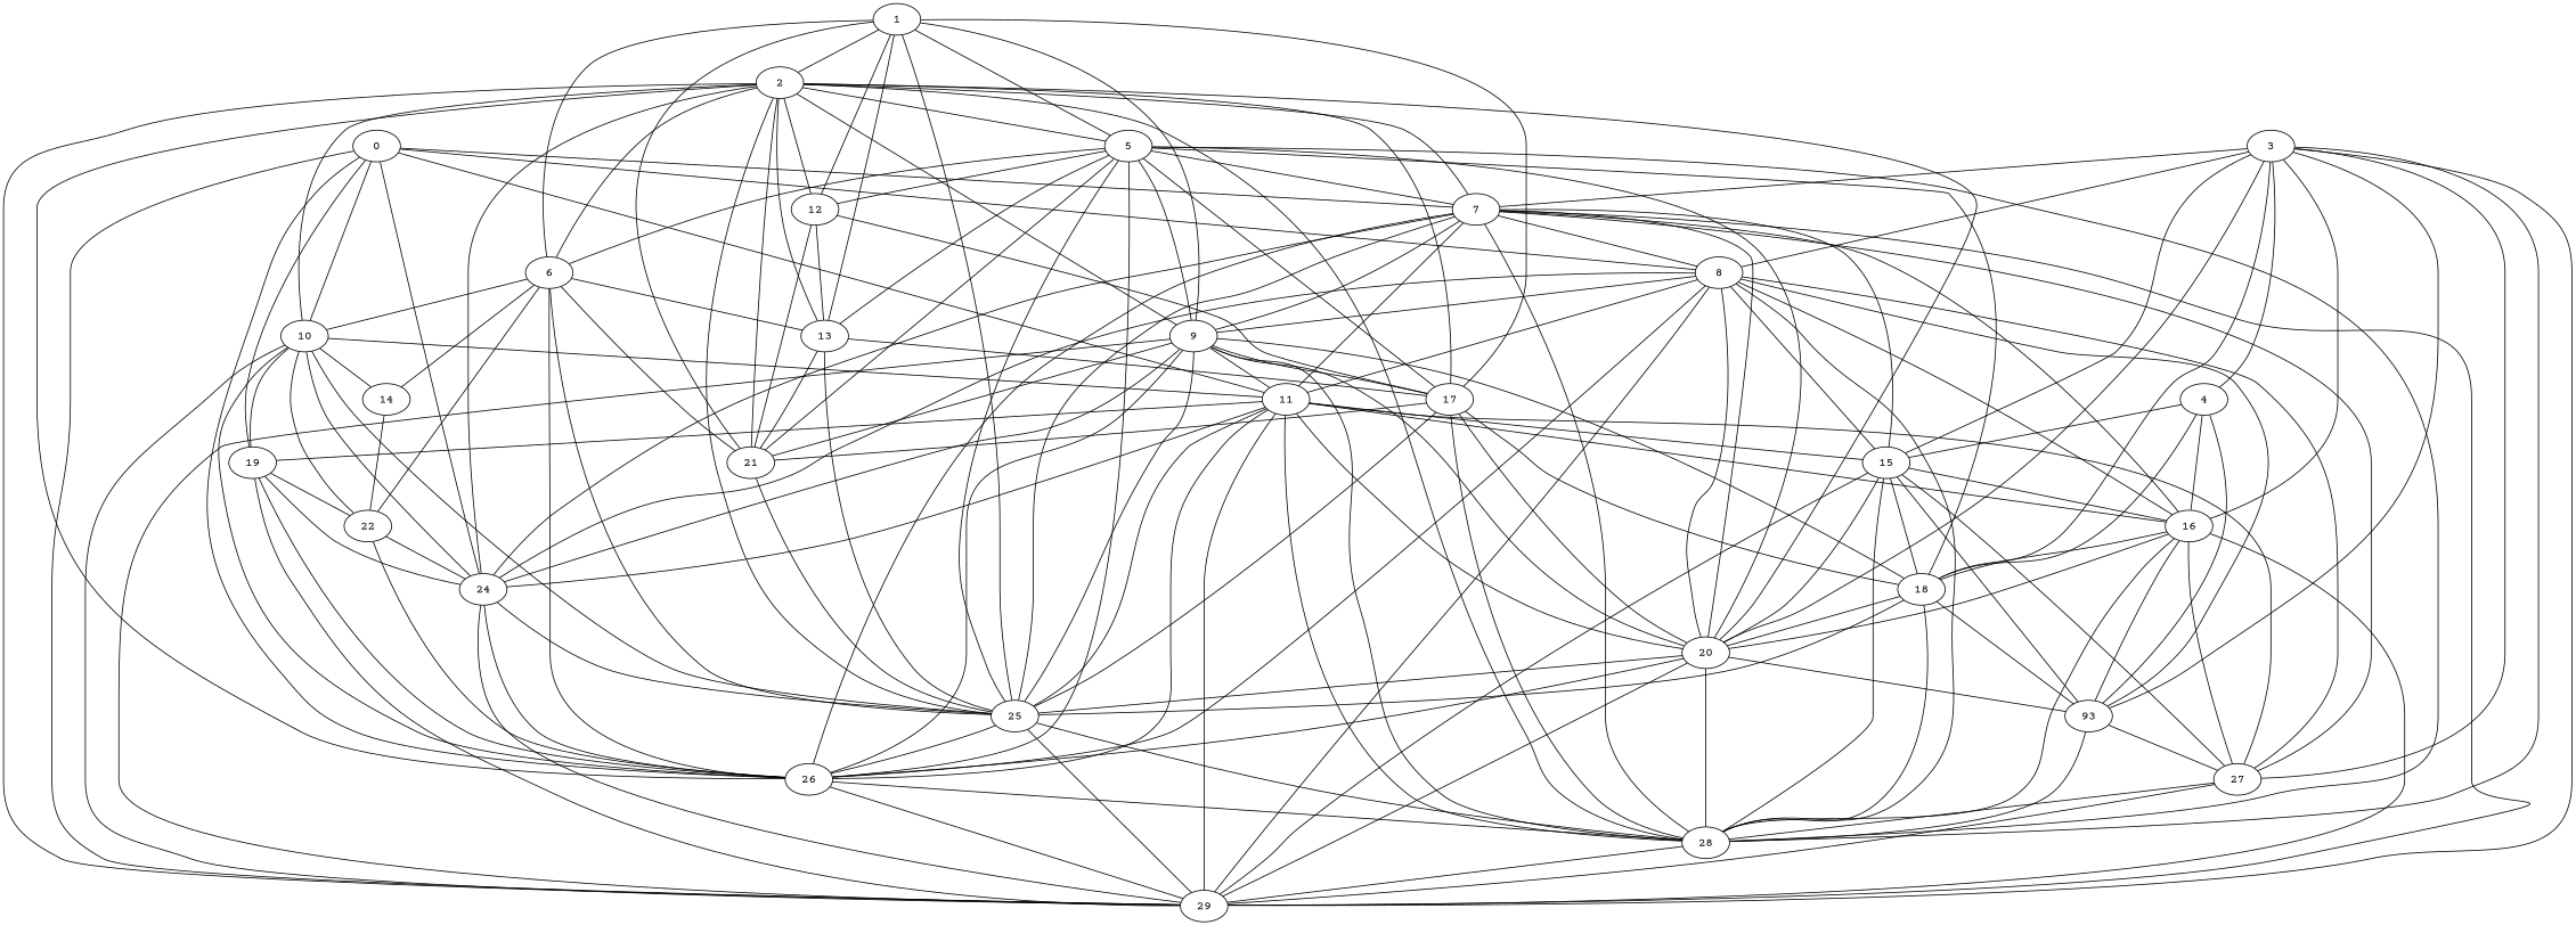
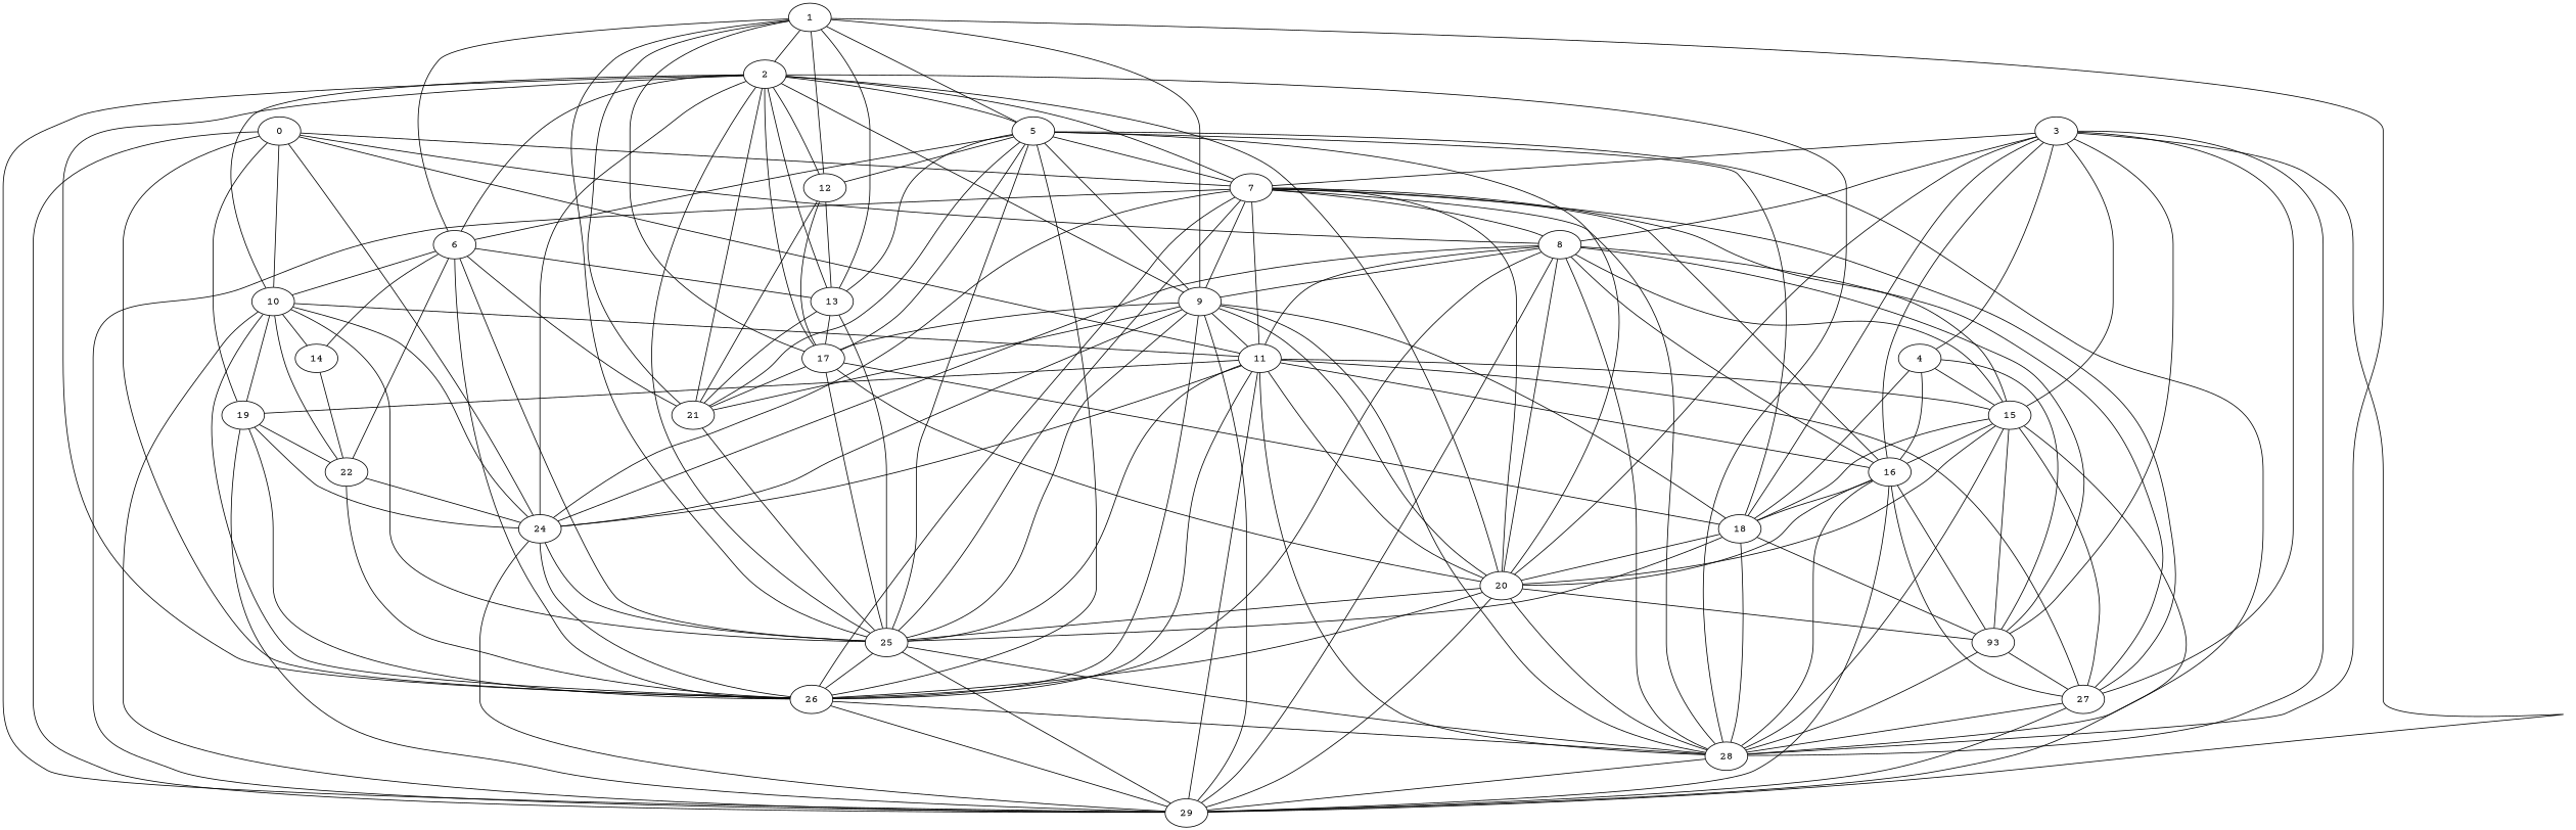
  graph {
    fontname="Courier Prime"
    node [fontname="Courier Prime"]
    edge [fontname="Courier Prime"]
    n1 [label=0]
    n2 [label=7]
    n3 [label=8]
    n4 [label=10]
    n5 [label=11]
    n6 [label=19]
    n7 [label=24]
    n8 [label=26]
    n9 [label=29]
    n10 [label=9]
    n11 [label=25]
    n12 [label=20]
    n13 [label=28]
    n14 [label=15]
    n15 [label=16]
    n16 [label=27]
    n17 [label=93]
    n18 [label=14]
    n19 [label=22]
    n20 [label=1]
    n21 [label=2]
    n22 [label=5]
    n23 [label=6]
    n24 [label=12]
    n25 [label=13]
    n26 [label=17]
    n27 [label=21]
    n28 [label=18]
    n29 [label=3]
    n30 [label=4]
    n1 -- n2
    n1 -- n3
    n1 -- n4
    n1 -- n5
    n1 -- n6
    n1 -- n7
    n1 -- n8
    n1 -- n9
    n2 -- n3
    n2 -- n5
    n2 -- n7
    n2 -- n8
    n2 -- n9
    n2 -- n10
    n2 -- n11
    n2 -- n12
    n2 -- n13
    n2 -- n14
    n2 -- n15
    n2 -- n16
    n3 -- n5
    n3 -- n7
    n3 -- n8
    n3 -- n9
    n3 -- n10
    n3 -- n12
    n3 -- n13
    n3 -- n14
    n3 -- n15
    n3 -- n16
    n3 -- n17
    n4 -- n5
    n4 -- n6
    n4 -- n7
    n4 -- n8
    n4 -- n9
    n4 -- n11
    n4 -- n18
    n4 -- n19
    n5 -- n6
    n5 -- n7
    n5 -- n8
    n5 -- n9
    n5 -- n11
    n5 -- n12
    n5 -- n13
    n5 -- n14
    n5 -- n15
    n5 -- n16
    n6 -- n7
    n6 -- n8
    n6 -- n9
    n6 -- n19
    n7 -- n8
    n7 -- n9
    n7 -- n11
    n8 -- n9
    n8 -- n13
    n10 -- n5
    n10 -- n7
    n10 -- n8
    n10 -- n9
    n10 -- n11
    n10 -- n12
    n10 -- n13
    n10 -- n26
    n10 -- n27
    n10 -- n28
    n11 -- n8
    n11 -- n9
    n11 -- n13
    n12 -- n8
    n12 -- n9
    n12 -- n11
    n12 -- n13
    n12 -- n17
    n13 -- n9
    n14 -- n9
    n14 -- n12
    n14 -- n13
    n14 -- n15
    n14 -- n16
    n14 -- n17
    n14 -- n28
    n15 -- n9
    n15 -- n12
    n15 -- n13
    n15 -- n16
    n15 -- n17
    n15 -- n28
    n16 -- n9
    n16 -- n13
    n17 -- n13
    n17 -- n16
    n18 -- n19
    n19 -- n7
    n19 -- n8
    n20 -- n10
    n20 -- n11
    n20 -- n21
    n20 -- n22
    n20 -- n23
    n20 -- n24
    n20 -- n25
    n20 -- n26
    n20 -- n27
    n21 -- n2
    n21 -- n4
    n21 -- n7
    n21 -- n8
    n21 -- n9
    n21 -- n10
    n21 -- n11
    n21 -- n12
    n21 -- n13
    n21 -- n22
    n21 -- n23
    n21 -- n24
    n21 -- n25
    n21 -- n26
    n21 -- n27
    n22 -- n2
    n22 -- n8
    n22 -- n10
    n22 -- n11
    n22 -- n12
    n22 -- n13
    n22 -- n23
    n22 -- n24
    n22 -- n25
    n22 -- n26
    n22 -- n27
    n22 -- n28
    n23 -- n4
    n23 -- n8
    n23 -- n11
    n23 -- n18
    n23 -- n19
    n23 -- n25
    n23 -- n27
    n24 -- n25
    n24 -- n26
    n24 -- n27
    n25 -- n11
    n25 -- n26
    n25 -- n27
    n26 -- n11
    n26 -- n12
-   n26 -- n13
+   n20 -- n13
    n26 -- n27
    n26 -- n28
    n27 -- n11
    n28 -- n11
    n28 -- n12
    n28 -- n13
    n28 -- n17
    n29 -- n2
    n29 -- n3
    n29 -- n9
    n29 -- n12
    n29 -- n13
    n29 -- n14
    n29 -- n15
    n29 -- n16
    n29 -- n17
    n29 -- n28
    n29 -- n30
    n30 -- n14
    n30 -- n15
    n30 -- n17
    n30 -- n28
  }
